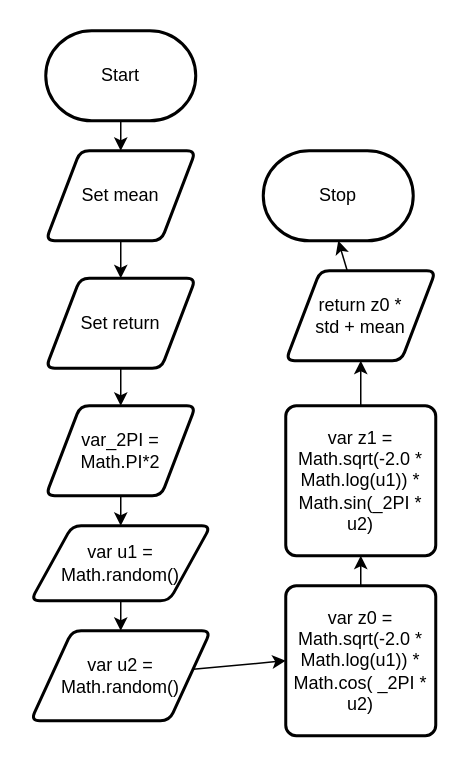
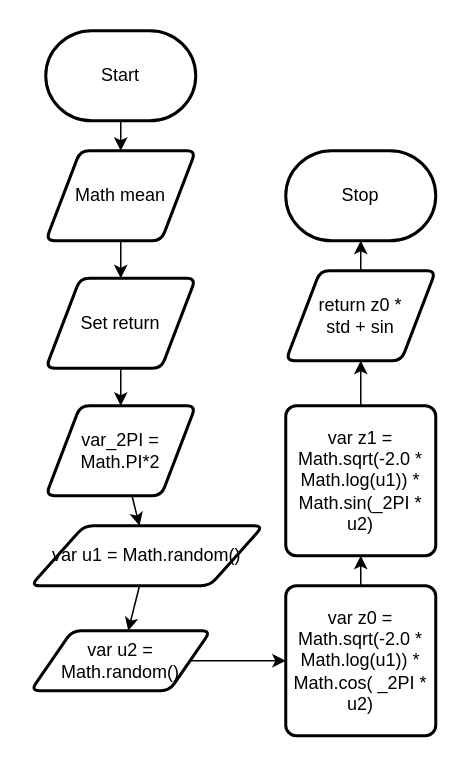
  <mxCell id="0" />
  <mxCell id="1" parent="0" />
- <mxCell id="2" value="Stop" style="strokeWidth=2;html=1;shape=mxgraph.flowchart.terminator;whiteSpace=wrap;" vertex="1" parent="1"><mxGeometry x="175" y="100" width="100" height="60" as="geometry" /></mxCell>
+ <mxCell id="2" value="Stop" style="strokeWidth=2;html=1;shape=mxgraph.flowchart.terminator;whiteSpace=wrap;" vertex="1" parent="1"><mxGeometry x="190" y="100" width="100" height="60" as="geometry" /></mxCell>
  <mxCell id="3" style="edgeStyle=none;html=1;entryX=0.5;entryY=0;entryDx=0;entryDy=0;" edge="1" parent="1" source="4" target="8"><mxGeometry relative="1" as="geometry" /></mxCell>
  <mxCell id="4" value="Start" style="strokeWidth=2;html=1;shape=mxgraph.flowchart.terminator;whiteSpace=wrap;" vertex="1" parent="1"><mxGeometry x="30" y="20" width="100" height="60" as="geometry" /></mxCell>
  <mxCell id="5" style="edgeStyle=none;html=1;" edge="1" parent="1" source="6" target="14"><mxGeometry relative="1" as="geometry" /></mxCell>
  <mxCell id="6" value="Set return" style="shape=parallelogram;html=1;strokeWidth=2;perimeter=parallelogramPerimeter;whiteSpace=wrap;rounded=1;arcSize=12;size=0.23;" vertex="1" parent="1"><mxGeometry x="30" y="185" width="100" height="60" as="geometry" /></mxCell>
  <mxCell id="7" style="edgeStyle=none;html=1;entryX=0.5;entryY=0;entryDx=0;entryDy=0;" edge="1" parent="1" source="8" target="6"><mxGeometry relative="1" as="geometry" /></mxCell>
- <mxCell id="8" value="Set mean" style="shape=parallelogram;html=1;strokeWidth=2;perimeter=parallelogramPerimeter;whiteSpace=wrap;rounded=1;arcSize=12;size=0.23;" vertex="1" parent="1"><mxGeometry x="30" y="100" width="100" height="60" as="geometry" /></mxCell>
+ <mxCell id="8" value="Math mean" style="shape=parallelogram;html=1;strokeWidth=2;perimeter=parallelogramPerimeter;whiteSpace=wrap;rounded=1;arcSize=12;size=0.23;" vertex="1" parent="1"><mxGeometry x="30" y="100" width="100" height="60" as="geometry" /></mxCell>
  <mxCell id="9" style="edgeStyle=none;html=1;" edge="1" parent="1" source="10" target="12"><mxGeometry relative="1" as="geometry" /></mxCell>
- <mxCell id="10" value="var u1 = Math.random()" style="shape=parallelogram;html=1;strokeWidth=2;perimeter=parallelogramPerimeter;whiteSpace=wrap;rounded=1;arcSize=12;size=0.23;" vertex="1" parent="1"><mxGeometry x="20" y="350" width="120" height="50" as="geometry" /></mxCell>
+ <mxCell id="10" value="var u1 = Math.random()" style="shape=parallelogram;html=1;strokeWidth=2;perimeter=parallelogramPerimeter;whiteSpace=wrap;rounded=1;arcSize=12;size=0.23;" vertex="1" parent="1"><mxGeometry x="20" y="350" width="155" height="40" as="geometry" /></mxCell>
  <mxCell id="11" style="edgeStyle=none;html=1;entryX=0;entryY=0.5;entryDx=0;entryDy=0;" edge="1" parent="1" source="12" target="18"><mxGeometry relative="1" as="geometry" /></mxCell>
- <mxCell id="12" value="var u2 = Math.random()" style="shape=parallelogram;html=1;strokeWidth=2;perimeter=parallelogramPerimeter;whiteSpace=wrap;rounded=1;arcSize=12;size=0.23;" vertex="1" parent="1"><mxGeometry x="20" y="420" width="120" height="60" as="geometry" /></mxCell>
+ <mxCell id="12" value="var u2 = Math.random()" style="shape=parallelogram;html=1;strokeWidth=2;perimeter=parallelogramPerimeter;whiteSpace=wrap;rounded=1;arcSize=12;size=0.23;" vertex="1" parent="1"><mxGeometry x="20" y="420" width="120" height="40" as="geometry" /></mxCell>
  <mxCell id="13" style="edgeStyle=none;html=1;" edge="1" parent="1" source="14" target="10"><mxGeometry relative="1" as="geometry" /></mxCell>
  <mxCell id="14" value="var_2PI = &lt;br&gt;Math.PI*2" style="shape=parallelogram;html=1;strokeWidth=2;perimeter=parallelogramPerimeter;whiteSpace=wrap;rounded=1;arcSize=12;size=0.23;" vertex="1" parent="1"><mxGeometry x="30" y="270" width="100" height="60" as="geometry" /></mxCell>
  <mxCell id="15" style="edgeStyle=none;html=1;exitX=0.5;exitY=0;exitDx=0;exitDy=0;entryX=0.5;entryY=1;entryDx=0;entryDy=0;" edge="1" parent="1" source="16" target="20"><mxGeometry relative="1" as="geometry" /></mxCell>
  <mxCell id="16" value="var z1 = Math.sqrt(-2.0 * Math.log(u1)) * Math.sin(_2PI * u2)" style="rounded=1;whiteSpace=wrap;html=1;absoluteArcSize=1;arcSize=14;strokeWidth=2;" vertex="1" parent="1"><mxGeometry x="190" y="270" width="100" height="100" as="geometry" /></mxCell>
  <mxCell id="17" style="edgeStyle=none;html=1;entryX=0.5;entryY=1;entryDx=0;entryDy=0;" edge="1" parent="1" source="18" target="16"><mxGeometry relative="1" as="geometry" /></mxCell>
  <mxCell id="18" value="var z0 = Math.sqrt(-2.0 * Math.log(u1)) * Math.cos( _2PI * u2)" style="rounded=1;whiteSpace=wrap;html=1;absoluteArcSize=1;arcSize=14;strokeWidth=2;" vertex="1" parent="1"><mxGeometry x="190" y="390" width="100" height="100" as="geometry" /></mxCell>
  <mxCell id="19" style="edgeStyle=none;html=1;entryX=0.5;entryY=1;entryDx=0;entryDy=0;entryPerimeter=0;" edge="1" parent="1" source="20" target="2"><mxGeometry relative="1" as="geometry" /></mxCell>
- <mxCell id="20" value="return z0 * &lt;br&gt;std + mean" style="shape=parallelogram;html=1;strokeWidth=2;perimeter=parallelogramPerimeter;whiteSpace=wrap;rounded=1;arcSize=12;size=0.23;" vertex="1" parent="1"><mxGeometry x="190" y="180" width="100" height="60" as="geometry" /></mxCell>
+ <mxCell id="20" value="return z0 * &lt;br&gt;std + sin" style="shape=parallelogram;html=1;strokeWidth=2;perimeter=parallelogramPerimeter;whiteSpace=wrap;rounded=1;arcSize=12;size=0.23;" vertex="1" parent="1"><mxGeometry x="190" y="180" width="100" height="60" as="geometry" /></mxCell>
